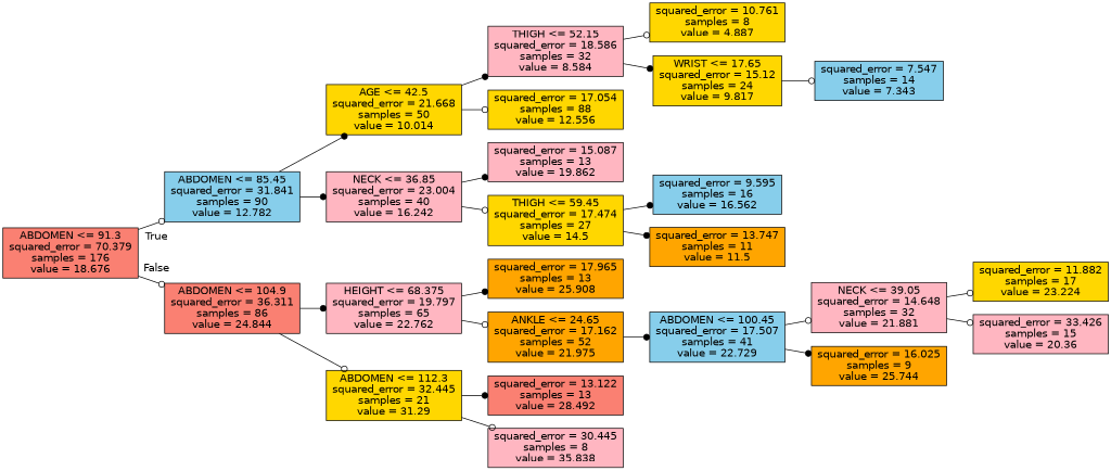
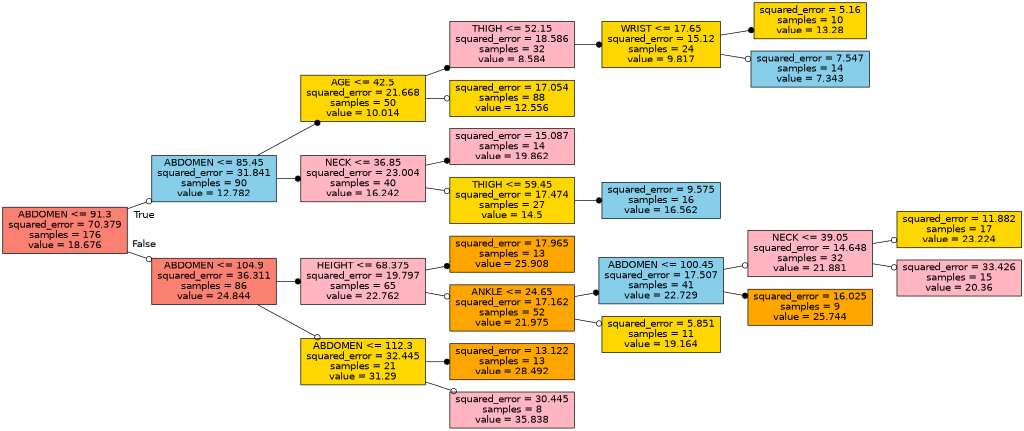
  digraph {
    rankdir=LR
    node [color=black fillcolor=gold fontname=helvetica shape=box style=filled]
    edge [arrowhead=odot fontname=helvetica]
    n1 [fillcolor=salmon label="ABDOMEN <= 91.3\nsquared_error = 70.379\nsamples = 176\nvalue = 18.676"]
    n2 [fillcolor=skyblue label="ABDOMEN <= 85.45\nsquared_error = 31.841\nsamples = 90\nvalue = 12.782"]
    n3 [fillcolor=salmon label="ABDOMEN <= 104.9\nsquared_error = 36.311\nsamples = 86\nvalue = 24.844"]
    n4 [label="AGE <= 42.5\nsquared_error = 21.668\nsamples = 50\nvalue = 10.014"]
    n5 [fillcolor=lightpink label="NECK <= 36.85\nsquared_error = 23.004\nsamples = 40\nvalue = 16.242"]
    n6 [fillcolor=lightpink label="HEIGHT <= 68.375\nsquared_error = 19.797\nsamples = 65\nvalue = 22.762"]
    n7 [label="ABDOMEN <= 112.3\nsquared_error = 32.445\nsamples = 21\nvalue = 31.29"]
    n8 [fillcolor=lightpink label="THIGH <= 52.15\nsquared_error = 18.586\nsamples = 32\nvalue = 8.584"]
    n9 [label="squared_error = 17.054\nsamples = 88\nvalue = 12.556"]
-   n10 [fillcolor=lightpink label="squared_error = 15.087\nsamples = 13\nvalue = 19.862"]
+   n10 [fillcolor=lightpink label="squared_error = 15.087\nsamples = 14\nvalue = 19.862"]
    n11 [label="THIGH <= 59.45\nsquared_error = 17.474\nsamples = 27\nvalue = 14.5"]
-   n12 [label="squared_error = 10.761\nsamples = 8\nvalue = 4.887"]
    n13 [label="WRIST <= 17.65\nsquared_error = 15.12\nsamples = 24\nvalue = 9.817"]
+   n14 [label="squared_error = 5.16\nsamples = 10\nvalue = 13.28"]
    n15 [fillcolor=skyblue label="squared_error = 7.547\nsamples = 14\nvalue = 7.343"]
-   n16 [fillcolor=skyblue label="squared_error = 9.595\nsamples = 16\nvalue = 16.562"]
-   n17 [fillcolor=orange label="squared_error = 13.747\nsamples = 11\nvalue = 11.5"]
+   n16 [fillcolor=skyblue label="squared_error = 9.575\nsamples = 16\nvalue = 16.562"]
    n18 [fillcolor=orange label="squared_error = 17.965\nsamples = 13\nvalue = 25.908"]
    n19 [fillcolor=orange label="ANKLE <= 24.65\nsquared_error = 17.162\nsamples = 52\nvalue = 21.975"]
-   n20 [fillcolor=salmon label="squared_error = 13.122\nsamples = 13\nvalue = 28.492"]
+   n20 [fillcolor=orange label="squared_error = 13.122\nsamples = 13\nvalue = 28.492"]
    n21 [fillcolor=lightpink label="squared_error = 30.445\nsamples = 8\nvalue = 35.838"]
    n22 [fillcolor=skyblue label="ABDOMEN <= 100.45\nsquared_error = 17.507\nsamples = 41\nvalue = 22.729"]
+   n23 [label="squared_error = 5.851\nsamples = 11\nvalue = 19.164"]
    n24 [fillcolor=lightpink label="NECK <= 39.05\nsquared_error = 14.648\nsamples = 32\nvalue = 21.881"]
    n25 [fillcolor=orange label="squared_error = 16.025\nsamples = 9\nvalue = 25.744"]
    n26 [label="squared_error = 11.882\nsamples = 17\nvalue = 23.224"]
    n27 [fillcolor=lightpink label="squared_error = 33.426\nsamples = 15\nvalue = 20.36"]
    n1 -> n2 [headlabel=True labelangle=45 labeldistance=2.5]
    n1 -> n3 [headlabel=False labelangle=-45 labeldistance=2.5]
    n2 -> n4 [arrowhead=dot]
    n2 -> n5 [arrowhead=dot]
    n3 -> n6 [arrowhead=dot]
    n3 -> n7
    n4 -> n8 [arrowhead=dot]
    n4 -> n9
    n5 -> n10 [arrowhead=dot]
    n5 -> n11
    n6 -> n18 [arrowhead=dot]
    n6 -> n19
    n7 -> n20 [arrowhead=dot]
    n7 -> n21
-   n8 -> n12
    n8 -> n13 [arrowhead=dot]
    n11 -> n16 [arrowhead=dot]
-   n11 -> n17 [arrowhead=dot]
+   n13 -> n14 [arrowhead=dot]
    n13 -> n15
    n19 -> n22 [arrowhead=dot]
+   n19 -> n23
    n22 -> n24
    n22 -> n25 [arrowhead=dot]
    n24 -> n26
    n24 -> n27
  }
